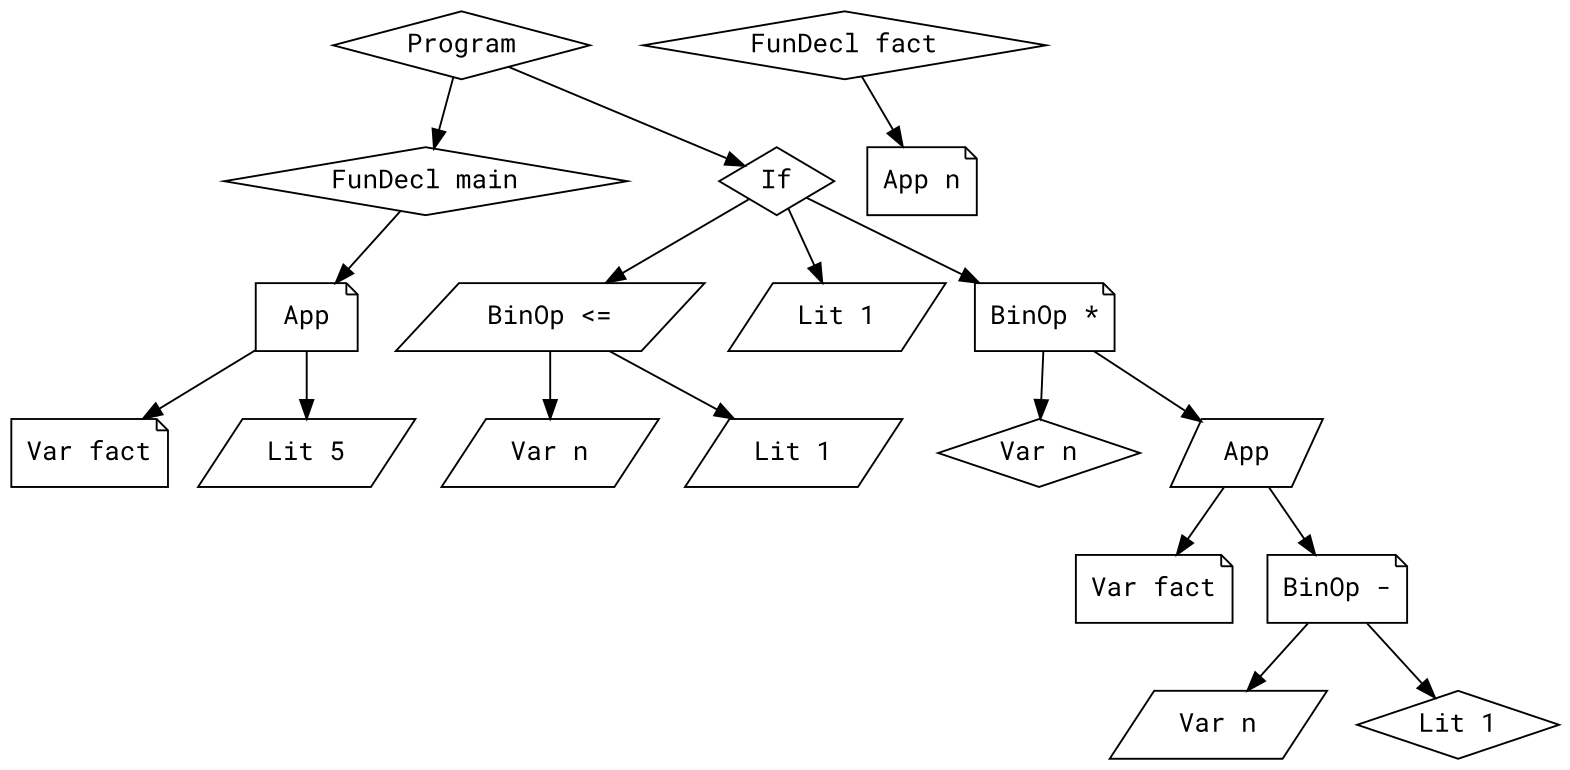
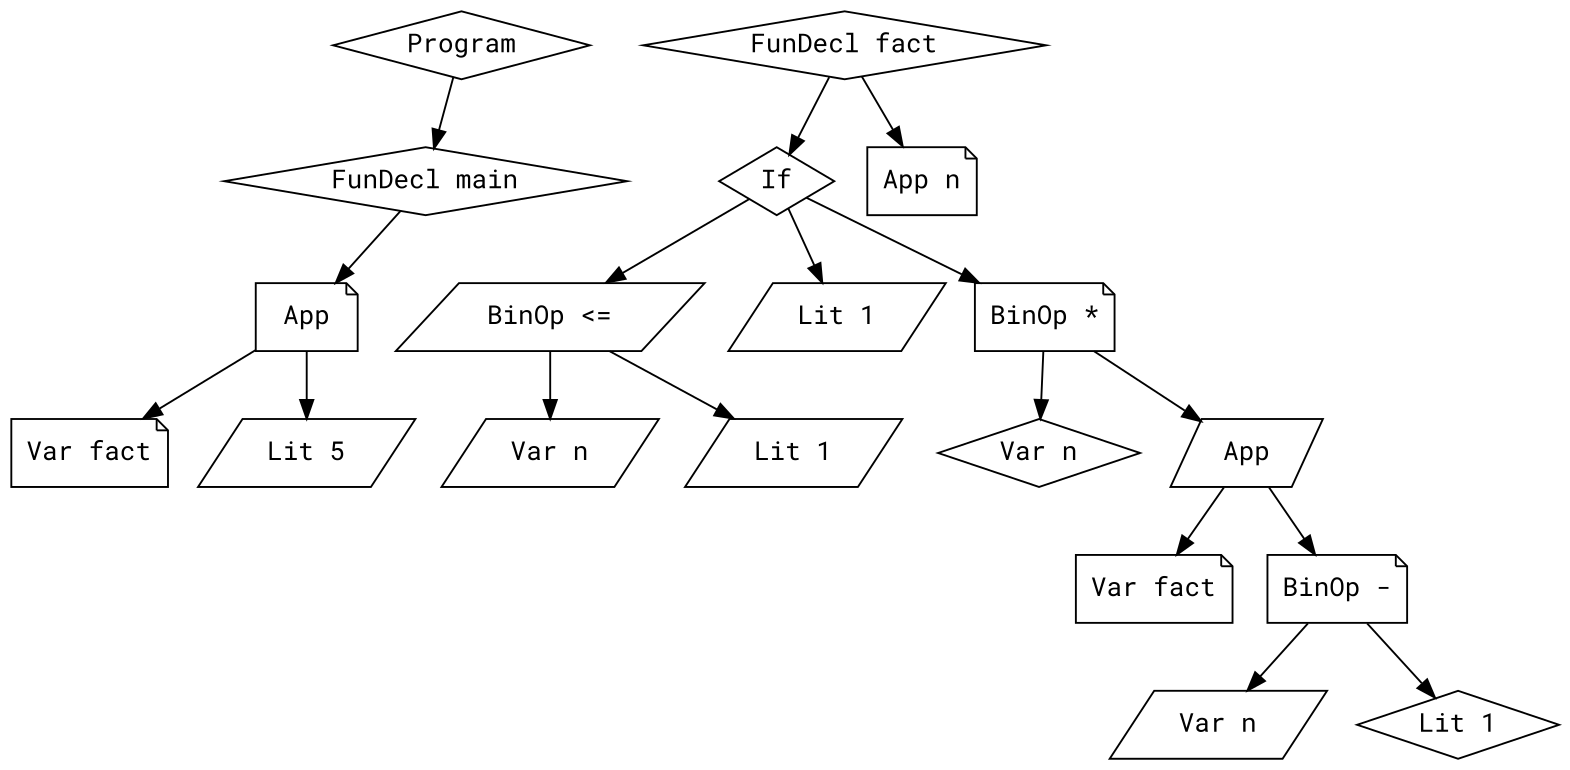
  digraph {
    fontname="Roboto Mono"
    rankdir=TB
    node [fontname="Roboto Mono" shape=parallelogram]
    edge [fontname="Roboto Mono"]
    n1 [label=Program shape=diamond]
    n2 [label="FunDecl main" shape=diamond]
    n3 [label=App shape=note]
    n4 [label="FunDecl fact" shape=diamond]
    n5 [label="App n" shape=note]
    n6 [label=If shape=diamond]
    n7 [label="Var fact" shape=note]
    n8 [label="Lit 5"]
    n9 [label="BinOp <="]
    n10 [label="Lit 1"]
    n11 [label="BinOp *" shape=note]
    n12 [label="Var n"]
    n13 [label="Lit 1"]
    n14 [label="Var n" shape=diamond]
    n15 [label=App]
    n16 [label="Var fact" shape=note]
    n17 [label="BinOp -" shape=note]
    n18 [label="Var n"]
    n19 [label="Lit 1" shape=diamond]
    n1 -> n2
    n2 -> n3
    n3 -> n7
    n3 -> n8
    n4 -> n5
-   n1 -> n6
+   n4 -> n6
    n6 -> n9
    n6 -> n10
    n6 -> n11
    n9 -> n12
    n9 -> n13
    n11 -> n14
    n11 -> n15
    n15 -> n16
    n15 -> n17
    n17 -> n18
    n17 -> n19
  }
